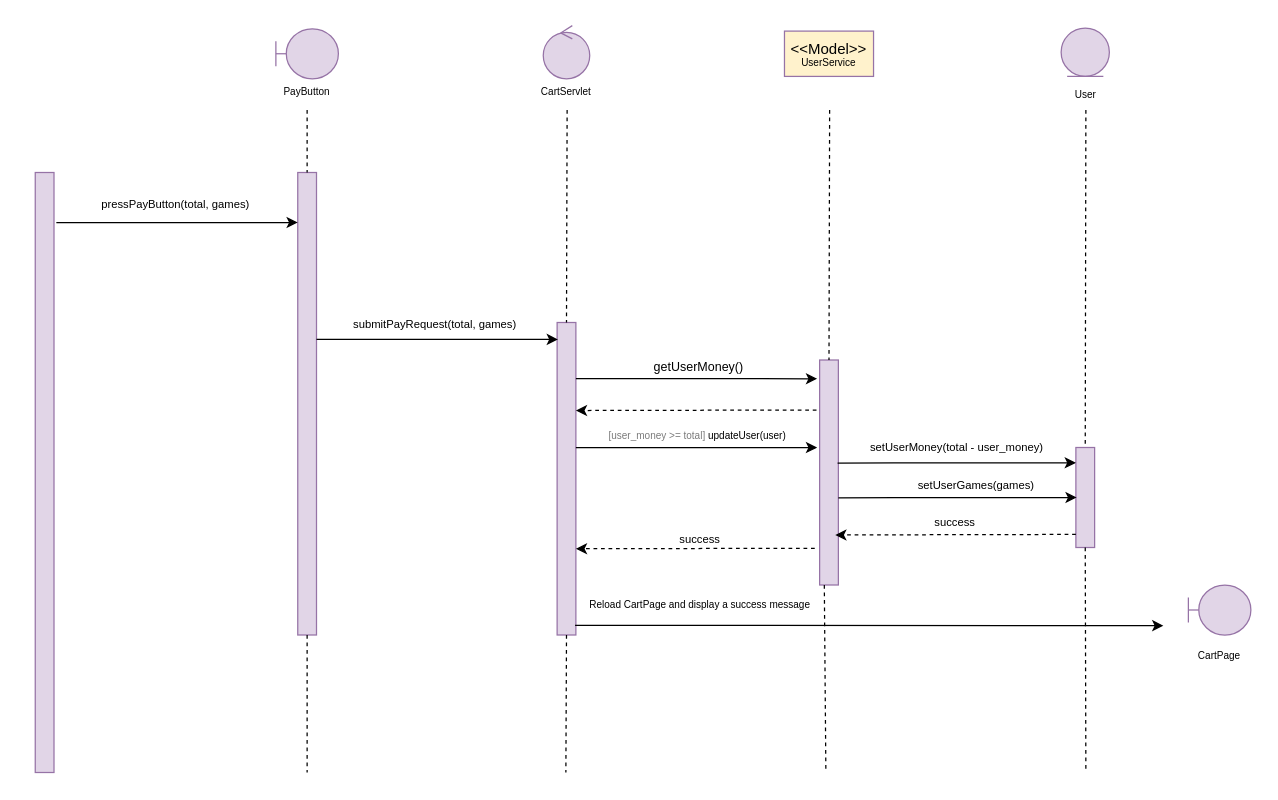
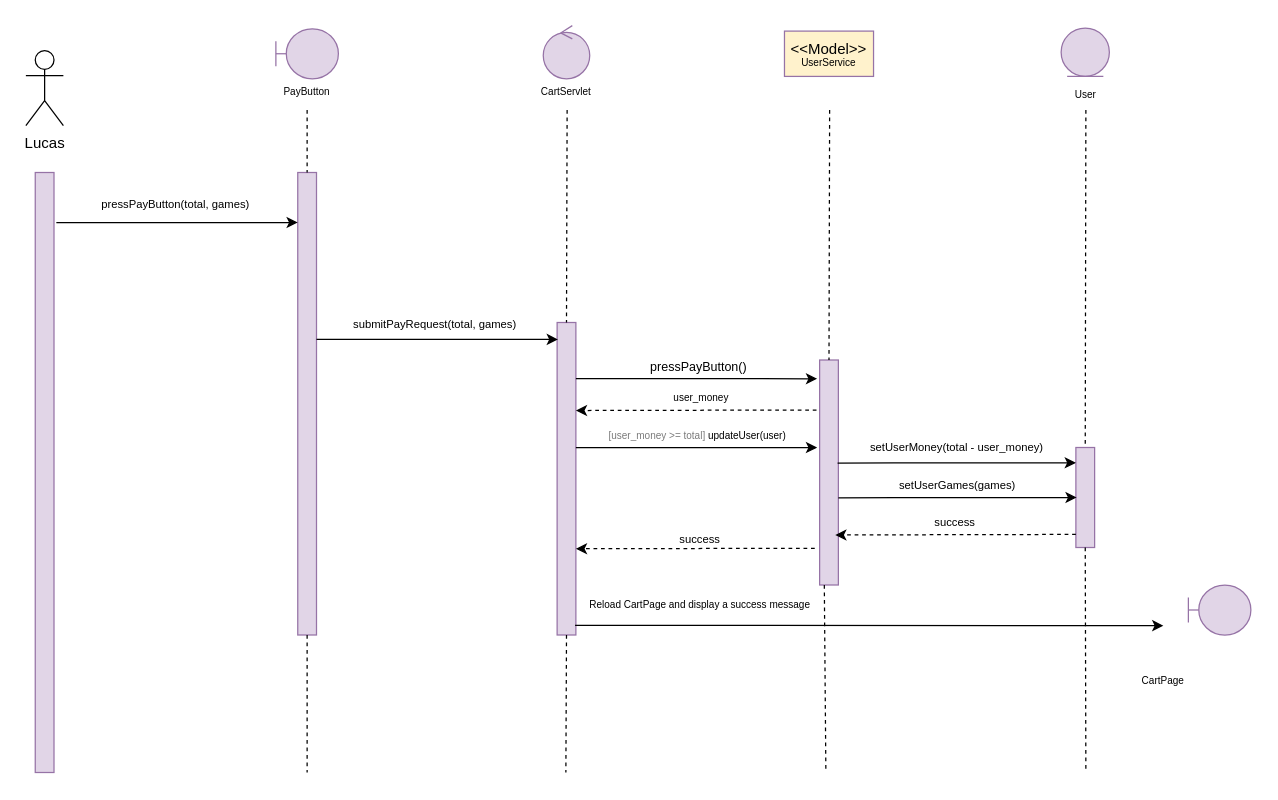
  <mxCell id="0" />
  <mxCell id="1" parent="0" />
+ <mxCell id="2" value="Lucas" style="shape=umlActor;verticalLabelPosition=bottom;verticalAlign=top;html=1;outlineConnect=0;" vertex="1" parent="1"><mxGeometry x="20" y="40" width="30" height="60" as="geometry" /></mxCell>
  <mxCell id="3" value="" style="rounded=0;whiteSpace=wrap;html=1;fillColor=#e1d5e7;strokeColor=#9673a6;" vertex="1" parent="1"><mxGeometry x="27.5" y="137.5" width="15" height="480" as="geometry" /></mxCell>
  <mxCell id="4" value="" style="rounded=0;whiteSpace=wrap;html=1;fillColor=#e1d5e7;strokeColor=#9673a6;" vertex="1" parent="1"><mxGeometry x="237.5" y="137.5" width="15" height="370" as="geometry" /></mxCell>
  <mxCell id="5" value="" style="endArrow=none;dashed=1;html=1;rounded=0;fontSize=8;entryX=0.5;entryY=0;entryDx=0;entryDy=0;exitX=0.5;exitY=1;exitDx=0;exitDy=0;" edge="1" parent="1" target="4"><mxGeometry width="50" height="50" relative="1" as="geometry"><mxPoint x="245" y="87.5" as="sourcePoint" /><mxPoint x="267.5" y="147.5" as="targetPoint" /></mxGeometry></mxCell>
  <mxCell id="6" value="&lt;div&gt;PayButton&lt;/div&gt;" style="text;html=1;strokeColor=none;fillColor=none;align=center;verticalAlign=middle;whiteSpace=wrap;rounded=0;fontSize=8;" vertex="1" parent="1"><mxGeometry x="230" y="65" width="30" height="15" as="geometry" /></mxCell>
  <mxCell id="7" value="pressPayButton(total, games)" style="text;html=1;strokeColor=none;fillColor=none;align=center;verticalAlign=middle;whiteSpace=wrap;rounded=0;fontSize=9;" vertex="1" parent="1"><mxGeometry x="50" y="147.5" width="180" height="30" as="geometry" /></mxCell>
  <mxCell id="8" value="CartServlet" style="text;html=1;strokeColor=none;fillColor=none;align=center;verticalAlign=middle;whiteSpace=wrap;rounded=0;fontSize=8;" vertex="1" parent="1"><mxGeometry x="393.13" y="65" width="118.75" height="15" as="geometry" /></mxCell>
  <mxCell id="9" value="" style="rounded=0;whiteSpace=wrap;html=1;fillColor=#e1d5e7;strokeColor=#9673a6;" vertex="1" parent="1"><mxGeometry x="445" y="257.5" width="15" height="250" as="geometry" /></mxCell>
  <mxCell id="10" value="" style="endArrow=none;dashed=1;html=1;rounded=0;fontSize=8;entryX=0.5;entryY=0;entryDx=0;entryDy=0;" edge="1" parent="1" target="9"><mxGeometry width="50" height="50" relative="1" as="geometry"><mxPoint x="453" y="87.5" as="sourcePoint" /><mxPoint x="497.5" y="161" as="targetPoint" /></mxGeometry></mxCell>
  <mxCell id="11" value="" style="rounded=0;whiteSpace=wrap;html=1;fillColor=#e1d5e7;strokeColor=#9673a6;" vertex="1" parent="1"><mxGeometry x="655" y="287.5" width="15" height="180" as="geometry" /></mxCell>
  <mxCell id="12" value="" style="endArrow=none;dashed=1;html=1;rounded=0;fontSize=8;entryX=0.5;entryY=0;entryDx=0;entryDy=0;" edge="1" parent="1" target="11"><mxGeometry width="50" height="50" relative="1" as="geometry"><mxPoint x="663" y="87.5" as="sourcePoint" /><mxPoint x="682.5" y="186" as="targetPoint" /></mxGeometry></mxCell>
  <mxCell id="13" value="setUserMoney(total - user_money)" style="text;html=1;strokeColor=none;fillColor=none;align=center;verticalAlign=middle;whiteSpace=wrap;rounded=0;fontSize=9;" vertex="1" parent="1"><mxGeometry x="670" y="347.5" width="190" height="20" as="geometry" /></mxCell>
  <mxCell id="14" value="" style="rounded=0;whiteSpace=wrap;html=1;fillColor=#e1d5e7;strokeColor=#9673a6;" vertex="1" parent="1"><mxGeometry x="860" y="357.5" width="15" height="80" as="geometry" /></mxCell>
  <mxCell id="15" value="" style="endArrow=none;dashed=1;html=1;rounded=0;fontSize=8;entryX=0.5;entryY=0;entryDx=0;entryDy=0;" edge="1" parent="1" target="14"><mxGeometry width="50" height="50" relative="1" as="geometry"><mxPoint x="868" y="87.5" as="sourcePoint" /><mxPoint x="794.66" y="278.75" as="targetPoint" /></mxGeometry></mxCell>
  <mxCell id="16" value="&lt;font style=&quot;font-size: 9px&quot;&gt;success&lt;/font&gt;" style="text;html=1;strokeColor=none;fillColor=none;align=center;verticalAlign=middle;rounded=0;fontSize=9;" vertex="1" parent="1"><mxGeometry x="670" y="407.5" width="185" height="20" as="geometry" /></mxCell>
  <mxCell id="17" value="" style="endArrow=classic;html=1;rounded=0;dashed=1;fontSize=7;entryX=1;entryY=0.333;entryDx=0;entryDy=0;entryPerimeter=0;" edge="1" parent="1"><mxGeometry width="50" height="50" relative="1" as="geometry"><mxPoint x="860" y="427.04" as="sourcePoint" /><mxPoint x="667.5" y="427.46" as="targetPoint" /></mxGeometry></mxCell>
  <mxCell id="18" value="" style="endArrow=none;dashed=1;html=1;rounded=0;fontSize=8;exitX=0.5;exitY=1;exitDx=0;exitDy=0;" edge="1" parent="1" source="14"><mxGeometry width="50" height="50" relative="1" as="geometry"><mxPoint x="794.99" y="493.75" as="sourcePoint" /><mxPoint x="868" y="617.5" as="targetPoint" /></mxGeometry></mxCell>
  <mxCell id="19" value="" style="endArrow=none;dashed=1;html=1;rounded=0;fontSize=8;exitX=0.5;exitY=1;exitDx=0;exitDy=0;" edge="1" parent="1" source="4"><mxGeometry width="50" height="50" relative="1" as="geometry"><mxPoint x="245" y="517.5" as="sourcePoint" /><mxPoint x="245" y="617.5" as="targetPoint" /><Array as="points" /></mxGeometry></mxCell>
  <mxCell id="20" value="User" style="text;html=1;strokeColor=none;fillColor=none;align=center;verticalAlign=middle;whiteSpace=wrap;rounded=0;fontSize=8;" vertex="1" parent="1"><mxGeometry x="852.5" y="67.5" width="30" height="15" as="geometry" /></mxCell>
  <mxCell id="21" value="" style="endArrow=classic;html=1;rounded=0;exitX=1;exitY=0;exitDx=0;exitDy=0;entryX=-0.125;entryY=0.121;entryDx=0;entryDy=0;entryPerimeter=0;" edge="1" parent="1"><mxGeometry width="50" height="50" relative="1" as="geometry"><mxPoint x="44.38" y="177.57" as="sourcePoint" /><mxPoint x="237.505" y="177.5" as="targetPoint" /><Array as="points"><mxPoint x="91.88" y="177.57" /><mxPoint x="111.88" y="177.57" /></Array></mxGeometry></mxCell>
  <mxCell id="22" value="" style="endArrow=classic;html=1;rounded=0;exitX=1;exitY=0;exitDx=0;exitDy=0;entryX=-0.125;entryY=0.121;entryDx=0;entryDy=0;entryPerimeter=0;" edge="1" parent="1"><mxGeometry width="50" height="50" relative="1" as="geometry"><mxPoint x="252.5" y="271.07" as="sourcePoint" /><mxPoint x="445.625" y="271" as="targetPoint" /><Array as="points"><mxPoint x="300" y="271.07" /><mxPoint x="320" y="271.07" /></Array></mxGeometry></mxCell>
  <mxCell id="23" value="&lt;div style=&quot;font-size: 9px&quot;&gt;&lt;font style=&quot;font-size: 9px&quot;&gt;submitPayRequest(total, games)&lt;/font&gt;&lt;/div&gt;" style="text;html=1;strokeColor=none;fillColor=none;align=center;verticalAlign=middle;whiteSpace=wrap;rounded=0;fontSize=9;" vertex="1" parent="1"><mxGeometry x="250" y="247.5" width="195" height="23.5" as="geometry" /></mxCell>
  <mxCell id="24" value="" style="endArrow=classic;html=1;rounded=0;exitX=1;exitY=0;exitDx=0;exitDy=0;" edge="1" parent="1"><mxGeometry width="50" height="50" relative="1" as="geometry"><mxPoint x="460" y="302.43" as="sourcePoint" /><mxPoint x="653" y="302.5" as="targetPoint" /><Array as="points"><mxPoint x="507.5" y="302.43" /><mxPoint x="527.5" y="302.43" /></Array></mxGeometry></mxCell>
  <mxCell id="25" value="&lt;font style=&quot;font-size: 9px&quot;&gt;success&lt;/font&gt;" style="text;html=1;strokeColor=none;fillColor=none;align=center;verticalAlign=middle;whiteSpace=wrap;rounded=0;fontSize=8;" vertex="1" parent="1"><mxGeometry x="462.25" y="417.5" width="195" height="26.5" as="geometry" /></mxCell>
  <mxCell id="26" value="" style="endArrow=classic;html=1;rounded=0;dashed=1;fontSize=7;exitX=0.073;exitY=0.293;exitDx=0;exitDy=0;exitPerimeter=0;" edge="1" parent="1"><mxGeometry width="50" height="50" relative="1" as="geometry"><mxPoint x="651.095" y="438.105" as="sourcePoint" /><mxPoint x="460" y="438.5" as="targetPoint" /></mxGeometry></mxCell>
- <mxCell id="27" value="getUserMoney()" style="text;html=1;strokeColor=none;fillColor=none;align=center;verticalAlign=middle;whiteSpace=wrap;rounded=0;fontSize=10;" vertex="1" parent="1"><mxGeometry x="462.25" y="287.5" width="192.5" height="10" as="geometry" /></mxCell>
+ <mxCell id="27" value="pressPayButton()" style="text;html=1;strokeColor=none;fillColor=none;align=center;verticalAlign=middle;whiteSpace=wrap;rounded=0;fontSize=10;" vertex="1" parent="1"><mxGeometry x="462.25" y="287.5" width="192.5" height="10" as="geometry" /></mxCell>
  <mxCell id="28" value="" style="endArrow=classic;html=1;rounded=0;entryX=-0.125;entryY=0.121;entryDx=0;entryDy=0;entryPerimeter=0;" edge="1" parent="1"><mxGeometry width="50" height="50" relative="1" as="geometry"><mxPoint x="669.38" y="370.01" as="sourcePoint" /><mxPoint x="860.005" y="369.76" as="targetPoint" /><Array as="points"><mxPoint x="714.38" y="369.83" /><mxPoint x="734.38" y="369.83" /></Array></mxGeometry></mxCell>
  <mxCell id="29" value="" style="endArrow=none;dashed=1;html=1;rounded=0;fontSize=8;exitX=0.25;exitY=1;exitDx=0;exitDy=0;" edge="1" parent="1" source="11"><mxGeometry width="50" height="50" relative="1" as="geometry"><mxPoint x="659.75" y="451" as="sourcePoint" /><mxPoint x="660" y="617.5" as="targetPoint" /></mxGeometry></mxCell>
  <mxCell id="30" value="" style="endArrow=none;dashed=1;html=1;rounded=0;fontSize=8;exitX=0.5;exitY=1;exitDx=0;exitDy=0;" edge="1" parent="1" source="9"><mxGeometry width="50" height="50" relative="1" as="geometry"><mxPoint x="452" y="517.5" as="sourcePoint" /><mxPoint x="452" y="617.5" as="targetPoint" /></mxGeometry></mxCell>
- <mxCell id="31" value="CartPage" style="text;html=1;strokeColor=none;fillColor=none;align=center;verticalAlign=middle;whiteSpace=wrap;rounded=0;fontSize=8;fontColor=#000000;" vertex="1" parent="1"><mxGeometry x="950" y="516" width="50" height="15" as="geometry" /></mxCell>
+ <mxCell id="31" value="CartPage" style="text;html=1;strokeColor=none;fillColor=none;align=center;verticalAlign=middle;whiteSpace=wrap;rounded=0;fontSize=8;fontColor=#000000;" vertex="1" parent="1"><mxGeometry x="905" y="536" width="50" height="15" as="geometry" /></mxCell>
  <mxCell id="32" value="" style="endArrow=classic;html=1;rounded=0;exitX=1;exitY=0;exitDx=0;exitDy=0;entryX=0;entryY=0.5;entryDx=0;entryDy=0;" edge="1" parent="1"><mxGeometry width="50" height="50" relative="1" as="geometry"><mxPoint x="459.38" y="499.83" as="sourcePoint" /><mxPoint x="930" y="500" as="targetPoint" /><Array as="points"><mxPoint x="506.88" y="499.83" /><mxPoint x="526.88" y="499.83" /></Array></mxGeometry></mxCell>
  <mxCell id="33" value="" style="endArrow=classic;html=1;rounded=0;exitX=1;exitY=0;exitDx=0;exitDy=0;" edge="1" parent="1"><mxGeometry width="50" height="50" relative="1" as="geometry"><mxPoint x="460" y="357.5" as="sourcePoint" /><mxPoint x="653" y="357.57" as="targetPoint" /><Array as="points"><mxPoint x="507.5" y="357.5" /><mxPoint x="527.5" y="357.5" /></Array></mxGeometry></mxCell>
  <mxCell id="34" value="" style="endArrow=classic;html=1;rounded=0;dashed=1;fontSize=7;entryX=1;entryY=0.333;entryDx=0;entryDy=0;entryPerimeter=0;" edge="1" parent="1"><mxGeometry width="50" height="50" relative="1" as="geometry"><mxPoint x="652.5" y="327.5" as="sourcePoint" /><mxPoint x="460" y="327.92" as="targetPoint" /></mxGeometry></mxCell>
+ <mxCell id="35" value="user_money" style="text;html=1;align=center;verticalAlign=middle;resizable=0;points=[];autosize=1;strokeColor=none;fillColor=none;fontSize=8;fontColor=#000000;" vertex="1" parent="1"><mxGeometry x="529.75" y="307.5" width="60" height="20" as="geometry" /></mxCell>
  <mxCell id="36" value="&lt;font color=&quot;#7a7a7a&quot;&gt;[user_money &amp;gt;= total]&lt;/font&gt; updateUser(user)" style="text;html=1;align=center;verticalAlign=middle;resizable=0;points=[];autosize=1;strokeColor=none;fillColor=none;fontSize=8;fontColor=#000000;" vertex="1" parent="1"><mxGeometry x="477.25" y="337.5" width="160" height="20" as="geometry" /></mxCell>
  <mxCell id="37" value="" style="endArrow=classic;html=1;rounded=0;entryX=-0.125;entryY=0.121;entryDx=0;entryDy=0;entryPerimeter=0;" edge="1" parent="1"><mxGeometry width="50" height="50" relative="1" as="geometry"><mxPoint x="670" y="397.75" as="sourcePoint" /><mxPoint x="860.625" y="397.5" as="targetPoint" /><Array as="points"><mxPoint x="715" y="397.57" /><mxPoint x="735" y="397.57" /></Array></mxGeometry></mxCell>
- <mxCell id="38" value="setUserGames(games)" style="text;html=1;align=center;verticalAlign=middle;resizable=0;points=[];autosize=1;strokeColor=none;fillColor=none;fontSize=9;fontColor=#000000;" vertex="1" parent="1"><mxGeometry x="725" y="377.5" width="110" height="20" as="geometry" /></mxCell>
+ <mxCell id="38" value="setUserGames(games)" style="text;html=1;align=center;verticalAlign=middle;resizable=0;points=[];autosize=1;strokeColor=none;fillColor=none;fontSize=9;fontColor=#000000;" vertex="1" parent="1"><mxGeometry x="710" y="377.5" width="110" height="20" as="geometry" /></mxCell>
  <mxCell id="39" value="&lt;font style=&quot;font-size: 8px&quot;&gt;Reload CartPage and display a success message&lt;/font&gt;" style="text;html=1;align=center;verticalAlign=middle;resizable=0;points=[];autosize=1;strokeColor=none;fillColor=none;fontSize=9;fontColor=#000000;" vertex="1" parent="1"><mxGeometry x="463.5" y="472.5" width="190" height="20" as="geometry" /></mxCell>
  <mxCell id="40" value="" style="shape=umlBoundary;whiteSpace=wrap;html=1;fillColor=#e1d5e7;strokeColor=#9673a6;" vertex="1" parent="1"><mxGeometry x="220" y="22.5" width="50" height="40" as="geometry" /></mxCell>
  <mxCell id="41" value="" style="ellipse;shape=umlControl;whiteSpace=wrap;html=1;fillColor=#e1d5e7;strokeColor=#9673a6;" vertex="1" parent="1"><mxGeometry x="433.91" y="20" width="37.19" height="42.5" as="geometry" /></mxCell>
  <mxCell id="42" value="&lt;div&gt;&amp;lt;&amp;lt;Model&amp;gt;&amp;gt;&lt;/div&gt;&lt;div style=&quot;font-size: 8px&quot;&gt;UserService&lt;/div&gt;" style="rounded=0;whiteSpace=wrap;html=1;fillColor=#fff2cc;strokeColor=#9673a6;" vertex="1" parent="1"><mxGeometry x="626.88" y="24.38" width="71.25" height="36.25" as="geometry" /></mxCell>
  <mxCell id="43" value="" style="ellipse;shape=umlEntity;whiteSpace=wrap;html=1;fontSize=8;fillColor=#e1d5e7;strokeColor=#9673a6;" vertex="1" parent="1"><mxGeometry x="848.21" y="21.95" width="38.59" height="38.59" as="geometry" /></mxCell>
  <mxCell id="44" value="" style="shape=umlBoundary;whiteSpace=wrap;html=1;fillColor=#e1d5e7;strokeColor=#9673a6;" vertex="1" parent="1"><mxGeometry x="950" y="467.5" width="50" height="40" as="geometry" /></mxCell>
